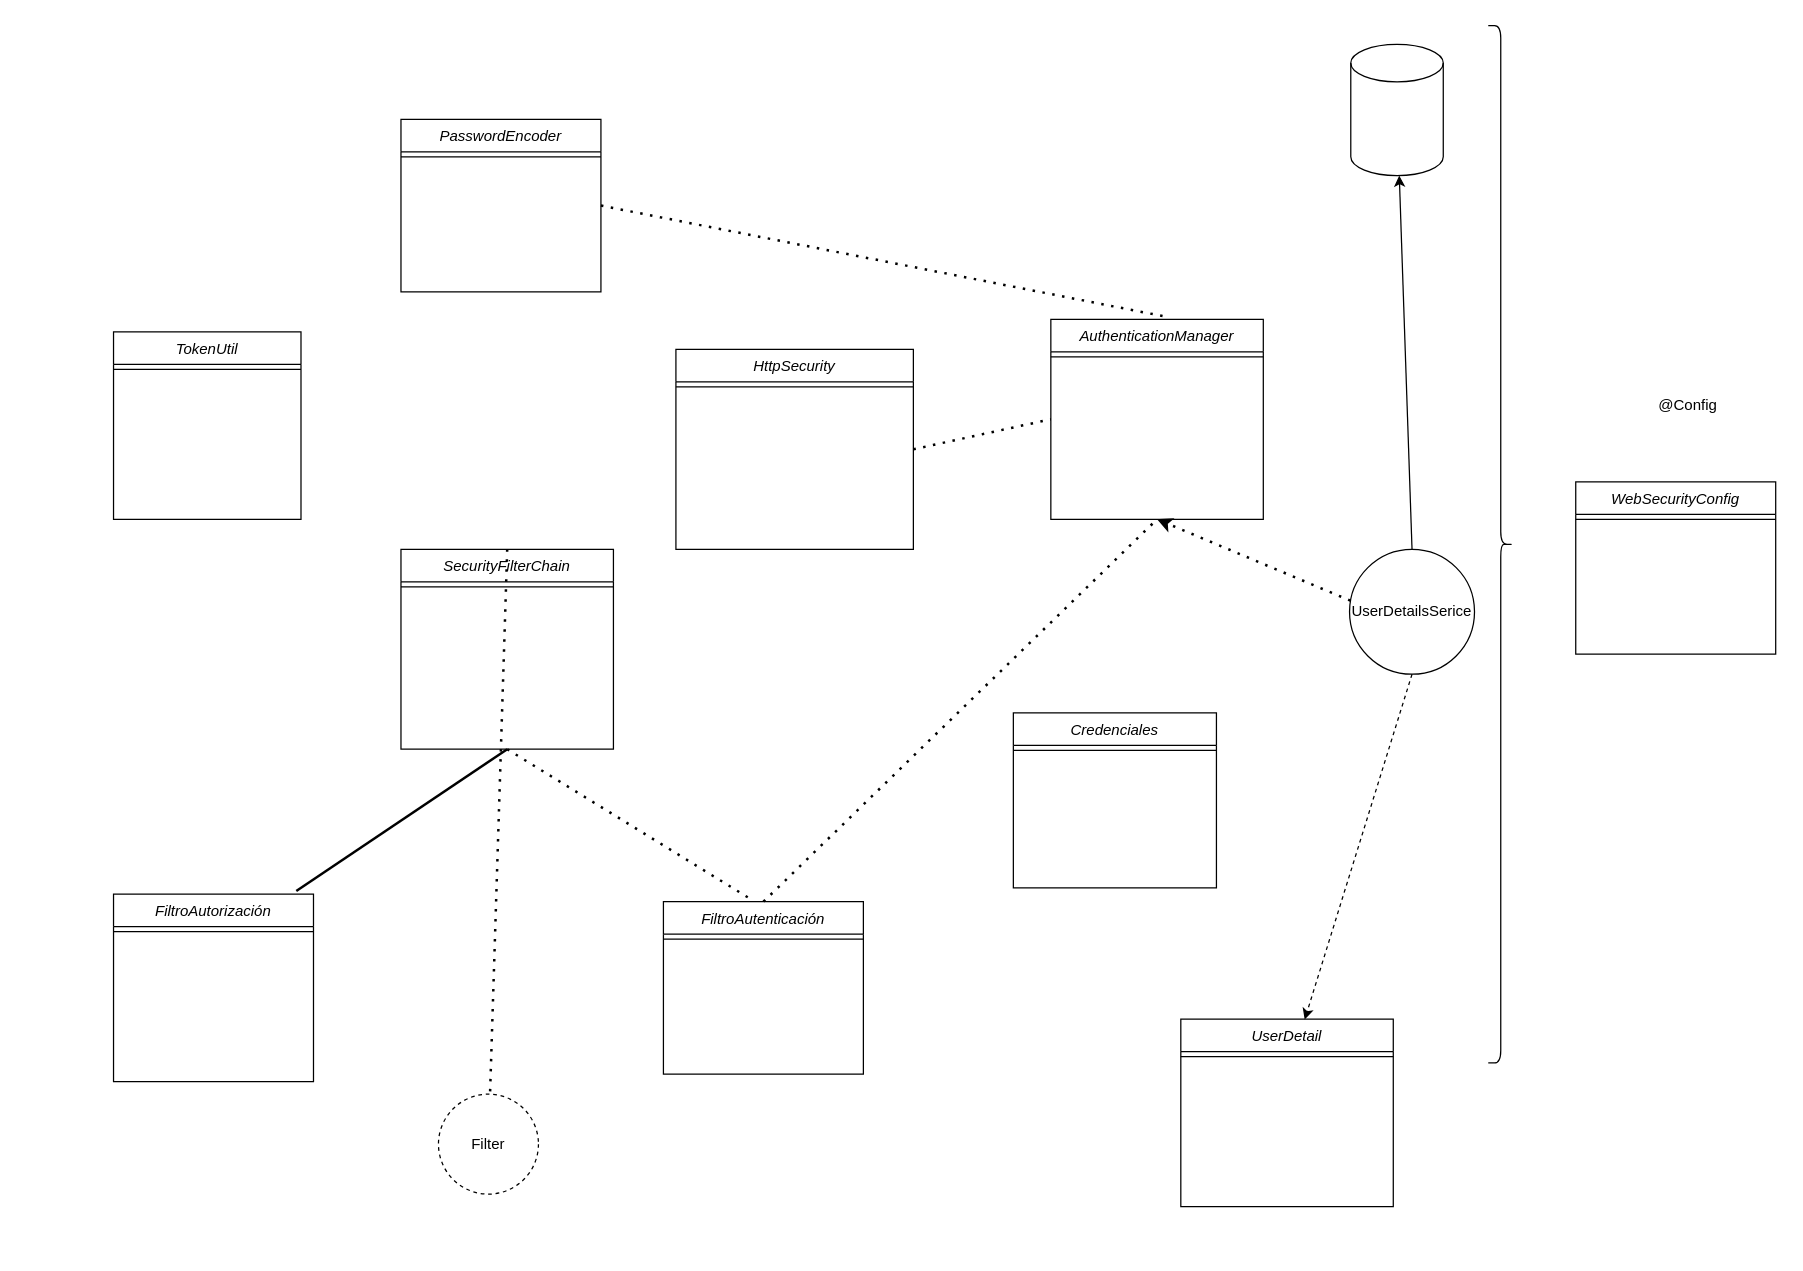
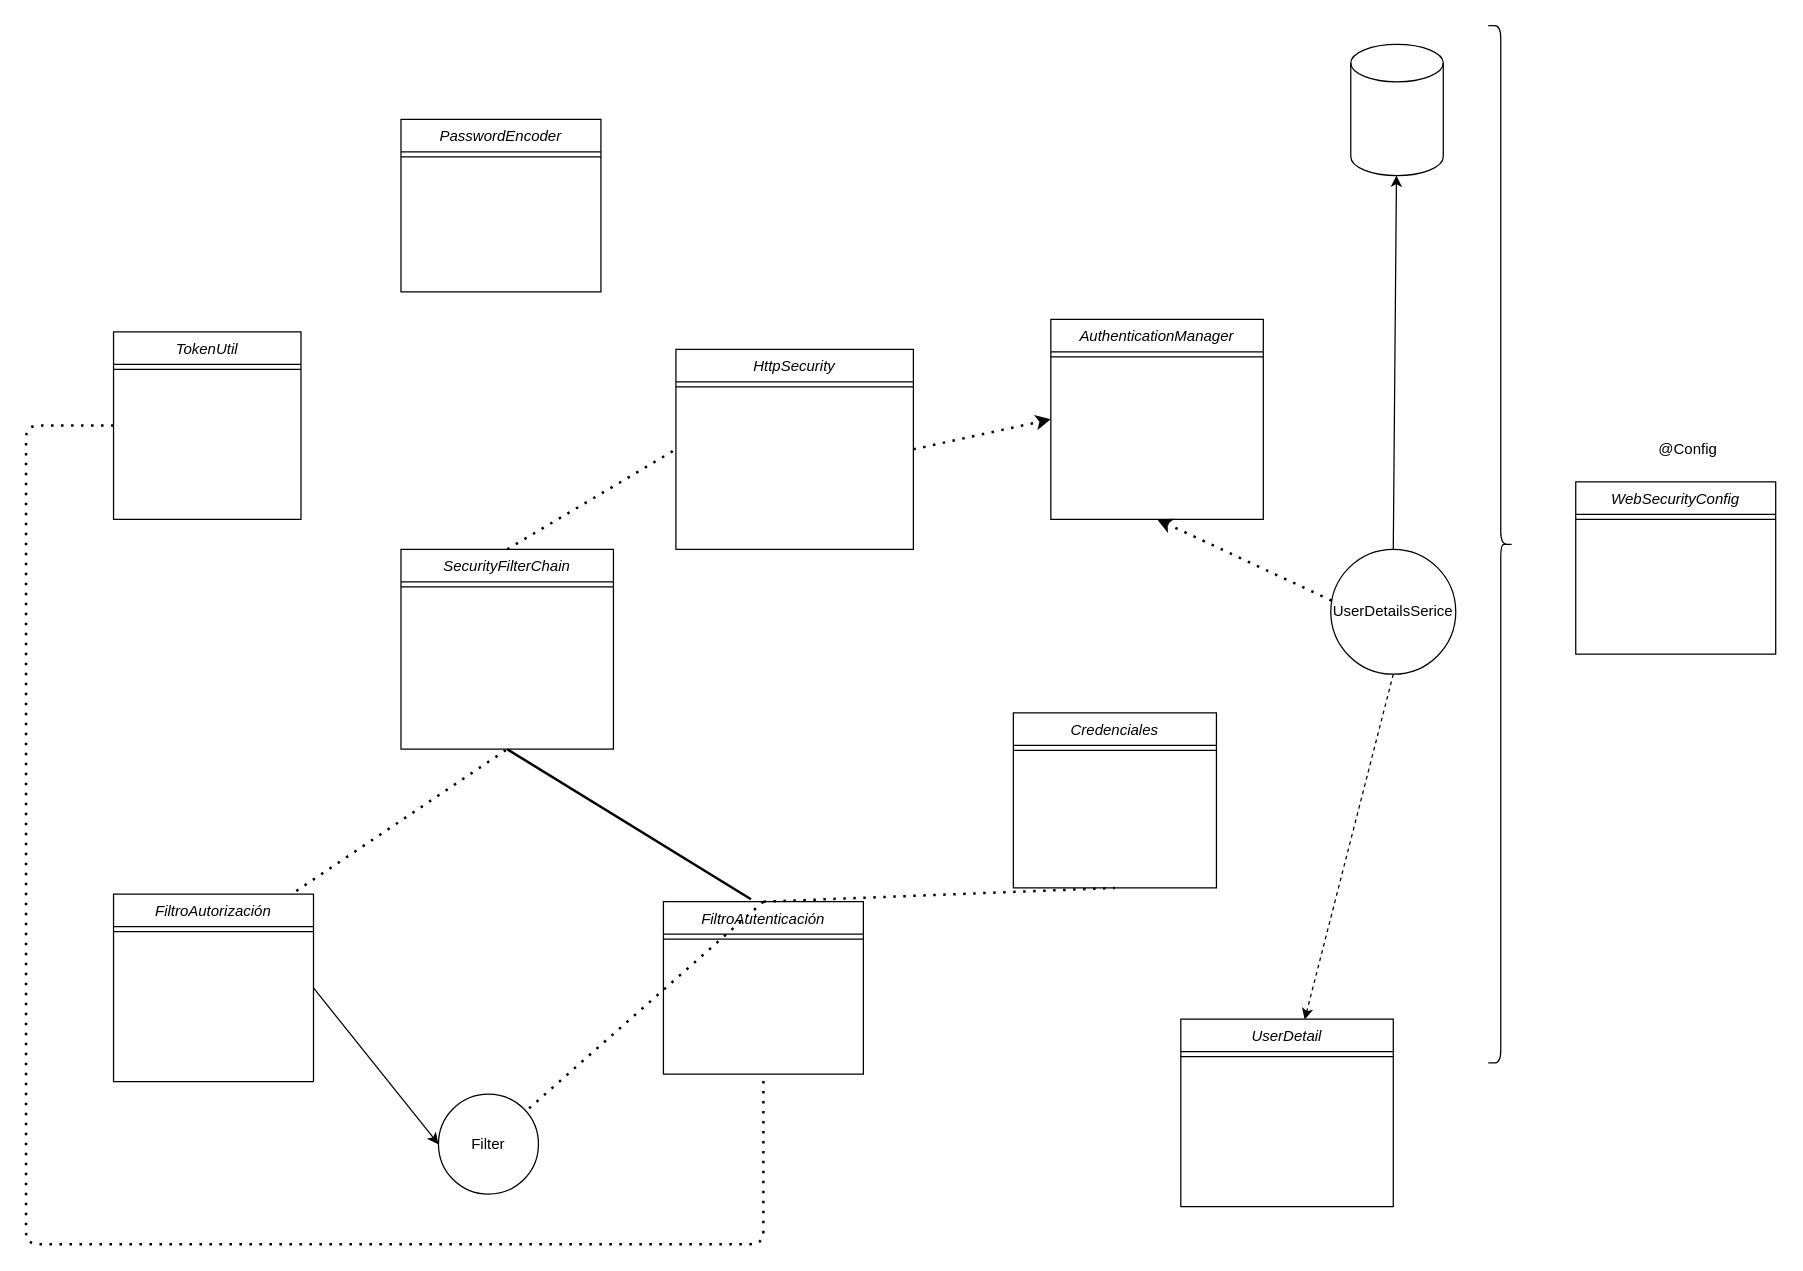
  <mxCell id="0" />
  <mxCell id="1" parent="0" />
  <mxCell id="2" value="AuthenticationManager" style="swimlane;fontStyle=2;align=center;verticalAlign=top;childLayout=stackLayout;horizontal=1;startSize=26;horizontalStack=0;resizeParent=1;resizeLast=0;collapsible=1;marginBottom=0;rounded=0;shadow=0;strokeWidth=1;" parent="1" vertex="1"><mxGeometry x="840" y="255" width="170" height="160" as="geometry"><mxRectangle x="230" y="140" width="160" height="26" as="alternateBounds" /></mxGeometry></mxCell>
  <mxCell id="3" value="" style="line;html=1;strokeWidth=1;align=left;verticalAlign=middle;spacingTop=-1;spacingLeft=3;spacingRight=3;rotatable=0;labelPosition=right;points=[];portConstraint=eastwest;" parent="2" vertex="1"><mxGeometry y="26" width="170" height="8" as="geometry" /></mxCell>
  <mxCell id="4" value="PasswordEncoder" style="swimlane;fontStyle=2;align=center;verticalAlign=top;childLayout=stackLayout;horizontal=1;startSize=26;horizontalStack=0;resizeParent=1;resizeLast=0;collapsible=1;marginBottom=0;rounded=0;shadow=0;strokeWidth=1;" vertex="1" parent="1"><mxGeometry x="320" y="95" width="160" height="138" as="geometry"><mxRectangle x="230" y="140" width="160" height="26" as="alternateBounds" /></mxGeometry></mxCell>
  <mxCell id="5" value="" style="line;html=1;strokeWidth=1;align=left;verticalAlign=middle;spacingTop=-1;spacingLeft=3;spacingRight=3;rotatable=0;labelPosition=right;points=[];portConstraint=eastwest;" vertex="1" parent="4"><mxGeometry y="26" width="160" height="8" as="geometry" /></mxCell>
  <mxCell id="6" value="HttpSecurity" style="swimlane;fontStyle=2;align=center;verticalAlign=top;childLayout=stackLayout;horizontal=1;startSize=26;horizontalStack=0;resizeParent=1;resizeLast=0;collapsible=1;marginBottom=0;rounded=0;shadow=0;strokeWidth=1;" vertex="1" parent="1"><mxGeometry x="540" y="279" width="190" height="160" as="geometry"><mxRectangle x="230" y="140" width="160" height="26" as="alternateBounds" /></mxGeometry></mxCell>
  <mxCell id="7" value="" style="line;html=1;strokeWidth=1;align=left;verticalAlign=middle;spacingTop=-1;spacingLeft=3;spacingRight=3;rotatable=0;labelPosition=right;points=[];portConstraint=eastwest;" vertex="1" parent="6"><mxGeometry y="26" width="190" height="8" as="geometry" /></mxCell>
- <mxCell id="8" value="UserDetailsSerice" style="ellipse;whiteSpace=wrap;html=1;aspect=fixed;" vertex="1" parent="1"><mxGeometry x="1079" y="439" width="100" height="100" as="geometry" /></mxCell>
+ <mxCell id="8" value="UserDetailsSerice" style="ellipse;whiteSpace=wrap;html=1;aspect=fixed;" vertex="1" parent="1"><mxGeometry x="1064" y="439" width="100" height="100" as="geometry" /></mxCell>
  <mxCell id="9" value="FiltroAutenticación" style="swimlane;fontStyle=2;align=center;verticalAlign=top;childLayout=stackLayout;horizontal=1;startSize=26;horizontalStack=0;resizeParent=1;resizeLast=0;collapsible=1;marginBottom=0;rounded=0;shadow=0;strokeWidth=1;" vertex="1" parent="1"><mxGeometry x="530" y="721" width="160" height="138" as="geometry"><mxRectangle x="230" y="140" width="160" height="26" as="alternateBounds" /></mxGeometry></mxCell>
  <mxCell id="10" value="" style="line;html=1;strokeWidth=1;align=left;verticalAlign=middle;spacingTop=-1;spacingLeft=3;spacingRight=3;rotatable=0;labelPosition=right;points=[];portConstraint=eastwest;" vertex="1" parent="9"><mxGeometry y="26" width="160" height="8" as="geometry" /></mxCell>
  <mxCell id="11" value="FiltroAutorización" style="swimlane;fontStyle=2;align=center;verticalAlign=top;childLayout=stackLayout;horizontal=1;startSize=26;horizontalStack=0;resizeParent=1;resizeLast=0;collapsible=1;marginBottom=0;rounded=0;shadow=0;strokeWidth=1;" vertex="1" parent="1"><mxGeometry x="90" y="715" width="160" height="150" as="geometry"><mxRectangle x="230" y="140" width="160" height="26" as="alternateBounds" /></mxGeometry></mxCell>
  <mxCell id="12" value="" style="line;html=1;strokeWidth=1;align=left;verticalAlign=middle;spacingTop=-1;spacingLeft=3;spacingRight=3;rotatable=0;labelPosition=right;points=[];portConstraint=eastwest;" vertex="1" parent="11"><mxGeometry y="26" width="160" height="8" as="geometry" /></mxCell>
  <mxCell id="13" value="WebSecurityConfig" style="swimlane;fontStyle=2;align=center;verticalAlign=top;childLayout=stackLayout;horizontal=1;startSize=26;horizontalStack=0;resizeParent=1;resizeLast=0;collapsible=1;marginBottom=0;rounded=0;shadow=0;strokeWidth=1;" vertex="1" parent="1"><mxGeometry x="1260" y="385" width="160" height="138" as="geometry"><mxRectangle x="230" y="140" width="160" height="26" as="alternateBounds" /></mxGeometry></mxCell>
  <mxCell id="14" value="" style="line;html=1;strokeWidth=1;align=left;verticalAlign=middle;spacingTop=-1;spacingLeft=3;spacingRight=3;rotatable=0;labelPosition=right;points=[];portConstraint=eastwest;" vertex="1" parent="13"><mxGeometry y="26" width="160" height="8" as="geometry" /></mxCell>
  <mxCell id="15" value="" style="shape=cylinder3;whiteSpace=wrap;html=1;boundedLbl=1;backgroundOutline=1;size=15;" vertex="1" parent="1"><mxGeometry x="1080" y="35" width="74" height="105" as="geometry" /></mxCell>
- <mxCell id="16" value="Filter" style="ellipse;whiteSpace=wrap;html=1;aspect=fixed;dashed=1;" vertex="1" parent="1"><mxGeometry x="350" y="875" width="80" height="80" as="geometry" /></mxCell>
+ <mxCell id="16" value="Filter" style="ellipse;whiteSpace=wrap;html=1;aspect=fixed;" vertex="1" parent="1"><mxGeometry x="350" y="875" width="80" height="80" as="geometry" /></mxCell>
  <mxCell id="17" value="SecurityFilterChain" style="swimlane;fontStyle=2;align=center;verticalAlign=top;childLayout=stackLayout;horizontal=1;startSize=26;horizontalStack=0;resizeParent=1;resizeLast=0;collapsible=1;marginBottom=0;rounded=0;shadow=0;strokeWidth=1;" vertex="1" parent="1"><mxGeometry x="320" y="439" width="170" height="160" as="geometry"><mxRectangle x="230" y="140" width="160" height="26" as="alternateBounds" /></mxGeometry></mxCell>
  <mxCell id="18" value="" style="line;html=1;strokeWidth=1;align=left;verticalAlign=middle;spacingTop=-1;spacingLeft=3;spacingRight=3;rotatable=0;labelPosition=right;points=[];portConstraint=eastwest;" vertex="1" parent="17"><mxGeometry y="26" width="170" height="8" as="geometry" /></mxCell>
  <mxCell id="19" value="TokenUtil" style="swimlane;fontStyle=2;align=center;verticalAlign=top;childLayout=stackLayout;horizontal=1;startSize=26;horizontalStack=0;resizeParent=1;resizeLast=0;collapsible=1;marginBottom=0;rounded=0;shadow=0;strokeWidth=1;" vertex="1" parent="1"><mxGeometry x="90" y="265" width="150" height="150" as="geometry"><mxRectangle x="230" y="140" width="160" height="26" as="alternateBounds" /></mxGeometry></mxCell>
  <mxCell id="20" value="" style="line;html=1;strokeWidth=1;align=left;verticalAlign=middle;spacingTop=-1;spacingLeft=3;spacingRight=3;rotatable=0;labelPosition=right;points=[];portConstraint=eastwest;" vertex="1" parent="19"><mxGeometry y="26" width="150" height="8" as="geometry" /></mxCell>
  <mxCell id="21" value="UserDetail" style="swimlane;fontStyle=2;align=center;verticalAlign=top;childLayout=stackLayout;horizontal=1;startSize=26;horizontalStack=0;resizeParent=1;resizeLast=0;collapsible=1;marginBottom=0;rounded=0;shadow=0;strokeWidth=1;" vertex="1" parent="1"><mxGeometry x="944" y="815" width="170" height="150" as="geometry"><mxRectangle x="230" y="140" width="160" height="26" as="alternateBounds" /></mxGeometry></mxCell>
  <mxCell id="22" value="" style="line;html=1;strokeWidth=1;align=left;verticalAlign=middle;spacingTop=-1;spacingLeft=3;spacingRight=3;rotatable=0;labelPosition=right;points=[];portConstraint=eastwest;" vertex="1" parent="21"><mxGeometry y="26" width="170" height="8" as="geometry" /></mxCell>
  <mxCell id="23" value="" style="shape=curlyBracket;whiteSpace=wrap;html=1;rounded=1;flipH=1;" vertex="1" parent="1"><mxGeometry x="1190" y="20" width="20" height="830" as="geometry" /></mxCell>
  <mxCell id="24" value="" style="endArrow=classic;startArrow=none;html=1;exitX=0.5;exitY=0;exitDx=0;exitDy=0;startFill=0;" edge="1" parent="1" source="8" target="15"><mxGeometry width="50" height="50" relative="1" as="geometry"><mxPoint x="1020" y="-55" as="sourcePoint" /><mxPoint x="990" y="85" as="targetPoint" /></mxGeometry></mxCell>
  <mxCell id="25" value="Credenciales" style="swimlane;fontStyle=2;align=center;verticalAlign=top;childLayout=stackLayout;horizontal=1;startSize=26;horizontalStack=0;resizeParent=1;resizeLast=0;collapsible=1;marginBottom=0;rounded=0;shadow=0;strokeWidth=1;" vertex="1" parent="1"><mxGeometry x="810" y="570" width="162.5" height="140" as="geometry"><mxRectangle x="230" y="140" width="160" height="26" as="alternateBounds" /></mxGeometry></mxCell>
  <mxCell id="26" value="" style="line;html=1;strokeWidth=1;align=left;verticalAlign=middle;spacingTop=-1;spacingLeft=3;spacingRight=3;rotatable=0;labelPosition=right;points=[];portConstraint=eastwest;" vertex="1" parent="25"><mxGeometry y="26" width="162.5" height="8" as="geometry" /></mxCell>
- <mxCell id="27" value="" style="endArrow=none;dashed=1;html=1;dashPattern=1 3;strokeWidth=2;entryX=0;entryY=0.5;entryDx=0;entryDy=0;exitX=1;exitY=0.5;exitDx=0;exitDy=0;" edge="1" parent="1" source="6" target="2"><mxGeometry width="50" height="50" relative="1" as="geometry"><mxPoint x="900" y="555" as="sourcePoint" /><mxPoint x="900" y="405" as="targetPoint" /></mxGeometry></mxCell>
- <mxCell id="28" value="" style="endArrow=none;dashed=1;html=1;dashPattern=1 3;strokeWidth=2;exitX=1;exitY=0.5;exitDx=0;exitDy=0;entryX=0.547;entryY=-0.012;entryDx=0;entryDy=0;entryPerimeter=0;" edge="1" parent="1" source="4" target="2"><mxGeometry width="50" height="50" relative="1" as="geometry"><mxPoint x="900" y="135" as="sourcePoint" /><mxPoint x="950" y="85" as="targetPoint" /></mxGeometry></mxCell>
+ <mxCell id="27" value="" style="endArrow=classic;dashed=1;html=1;dashPattern=1 3;strokeWidth=2;entryX=0;entryY=0.5;entryDx=0;entryDy=0;exitX=1;exitY=0.5;exitDx=0;exitDy=0;" edge="1" parent="1" source="6" target="2"><mxGeometry width="50" height="50" relative="1" as="geometry"><mxPoint x="900" y="555" as="sourcePoint" /><mxPoint x="900" y="405" as="targetPoint" /></mxGeometry></mxCell>
+ <mxCell id="29" value="" style="endArrow=classic;html=1;exitX=1;exitY=0.5;exitDx=0;exitDy=0;entryX=0;entryY=0.5;entryDx=0;entryDy=0;" edge="1" parent="1" source="11" target="16"><mxGeometry width="50" height="50" relative="1" as="geometry"><mxPoint x="900" y="665" as="sourcePoint" /><mxPoint x="300" y="790" as="targetPoint" /></mxGeometry></mxCell>
  <mxCell id="30" value="" style="endArrow=classic;html=1;exitX=0.5;exitY=1;exitDx=0;exitDy=0;dashed=1;entryX=0.583;entryY=0.002;entryDx=0;entryDy=0;entryPerimeter=0;" edge="1" parent="1" source="8" target="21"><mxGeometry width="50" height="50" relative="1" as="geometry"><mxPoint x="560" y="395" as="sourcePoint" /><mxPoint x="1100" y="795" as="targetPoint" /></mxGeometry></mxCell>
- <mxCell id="31" value="" style="endArrow=none;dashed=0;html=1;dashPattern=1 3;strokeWidth=2;exitX=0.914;exitY=-0.017;exitDx=0;exitDy=0;exitPerimeter=0;entryX=0.5;entryY=1;entryDx=0;entryDy=0;" edge="1" parent="1" source="11" target="17"><mxGeometry width="50" height="50" relative="1" as="geometry"><mxPoint x="510" y="515" as="sourcePoint" /><mxPoint x="280" y="585" as="targetPoint" /></mxGeometry></mxCell>
- <mxCell id="32" value="" style="endArrow=none;dashed=1;html=1;dashPattern=1 3;strokeWidth=2;entryX=0.438;entryY=-0.014;entryDx=0;entryDy=0;entryPerimeter=0;exitX=0.5;exitY=1;exitDx=0;exitDy=0;" edge="1" parent="1" source="17" target="9"><mxGeometry width="50" height="50" relative="1" as="geometry"><mxPoint x="510" y="515" as="sourcePoint" /><mxPoint x="560" y="465" as="targetPoint" /></mxGeometry></mxCell>
- <mxCell id="33" value="" style="endArrow=none;dashed=1;html=1;dashPattern=1 3;strokeWidth=2;exitX=0.5;exitY=0;exitDx=0;exitDy=0;" edge="1" parent="1" source="17" target="16"><mxGeometry width="50" height="50" relative="1" as="geometry"><mxPoint x="740" y="369" as="sourcePoint" /><mxPoint x="885" y="415" as="targetPoint" /></mxGeometry></mxCell>
- <mxCell id="36" value="" style="endArrow=none;dashed=1;html=1;dashPattern=1 3;strokeWidth=2;entryX=0.5;entryY=1;entryDx=0;entryDy=0;exitX=0.5;exitY=0;exitDx=0;exitDy=0;" edge="1" parent="1" source="9" target="2"><mxGeometry width="50" height="50" relative="1" as="geometry"><mxPoint x="510" y="515" as="sourcePoint" /><mxPoint x="560" y="465" as="targetPoint" /></mxGeometry></mxCell>
- <mxCell id="37" value="@Config" style="text;html=1;strokeColor=none;fillColor=none;align=center;verticalAlign=middle;whiteSpace=wrap;rounded=0;" vertex="1" parent="1"><mxGeometry x="1330" y="314" width="40" height="20" as="geometry" /></mxCell>
+ <mxCell id="31" value="" style="endArrow=none;dashed=1;html=1;dashPattern=1 3;strokeWidth=2;exitX=0.914;exitY=-0.017;exitDx=0;exitDy=0;exitPerimeter=0;entryX=0.5;entryY=1;entryDx=0;entryDy=0;" edge="1" parent="1" source="11" target="17"><mxGeometry width="50" height="50" relative="1" as="geometry"><mxPoint x="510" y="515" as="sourcePoint" /><mxPoint x="280" y="585" as="targetPoint" /></mxGeometry></mxCell>
+ <mxCell id="32" value="" style="endArrow=none;dashed=0;html=1;dashPattern=1 3;strokeWidth=2;entryX=0.438;entryY=-0.014;entryDx=0;entryDy=0;entryPerimeter=0;exitX=0.5;exitY=1;exitDx=0;exitDy=0;" edge="1" parent="1" source="17" target="9"><mxGeometry width="50" height="50" relative="1" as="geometry"><mxPoint x="510" y="515" as="sourcePoint" /><mxPoint x="560" y="465" as="targetPoint" /></mxGeometry></mxCell>
+ <mxCell id="33" value="" style="endArrow=none;dashed=1;html=1;dashPattern=1 3;strokeWidth=2;entryX=0;entryY=0.5;entryDx=0;entryDy=0;exitX=0.5;exitY=0;exitDx=0;exitDy=0;" edge="1" parent="1" source="17" target="6"><mxGeometry width="50" height="50" relative="1" as="geometry"><mxPoint x="740" y="369" as="sourcePoint" /><mxPoint x="885" y="415" as="targetPoint" /></mxGeometry></mxCell>
+ <mxCell id="34" value="" style="endArrow=none;dashed=1;html=1;dashPattern=1 3;strokeWidth=2;entryX=0.5;entryY=1;entryDx=0;entryDy=0;exitX=0.5;exitY=0;exitDx=0;exitDy=0;" edge="1" parent="1" source="9" target="25"><mxGeometry width="50" height="50" relative="1" as="geometry"><mxPoint x="510" y="515" as="sourcePoint" /><mxPoint x="560" y="465" as="targetPoint" /></mxGeometry></mxCell>
+ <mxCell id="35" value="" style="endArrow=none;dashed=1;html=1;dashPattern=1 3;strokeWidth=2;exitX=0;exitY=0.5;exitDx=0;exitDy=0;entryX=0.5;entryY=1;entryDx=0;entryDy=0;" edge="1" parent="1" source="19" target="9"><mxGeometry width="50" height="50" relative="1" as="geometry"><mxPoint x="30" y="235" as="sourcePoint" /><mxPoint x="760" y="965" as="targetPoint" /><Array as="points"><mxPoint x="20" y="340" /><mxPoint x="20" y="995" /><mxPoint x="610" y="995" /></Array></mxGeometry></mxCell>
+ <mxCell id="36" value="" style="endArrow=none;dashed=1;html=1;dashPattern=1 3;strokeWidth=2;exitX=0.5;exitY=0;exitDx=0;exitDy=0;" edge="1" parent="1" source="9" target="16"><mxGeometry width="50" height="50" relative="1" as="geometry"><mxPoint x="510" y="515" as="sourcePoint" /><mxPoint x="560" y="465" as="targetPoint" /></mxGeometry></mxCell>
+ <mxCell id="37" value="@Config" style="text;html=1;strokeColor=none;fillColor=none;align=center;verticalAlign=middle;whiteSpace=wrap;rounded=0;" vertex="1" parent="1"><mxGeometry x="1330" y="349" width="40" height="20" as="geometry" /></mxCell>
  <mxCell id="38" value="" style="endArrow=classic;dashed=1;html=1;dashPattern=1 3;strokeWidth=2;entryX=0.5;entryY=1;entryDx=0;entryDy=0;exitX=0.007;exitY=0.411;exitDx=0;exitDy=0;exitPerimeter=0;" edge="1" parent="1" source="8" target="2"><mxGeometry width="50" height="50" relative="1" as="geometry"><mxPoint x="690" y="540" as="sourcePoint" /><mxPoint x="740" y="490" as="targetPoint" /></mxGeometry></mxCell>
